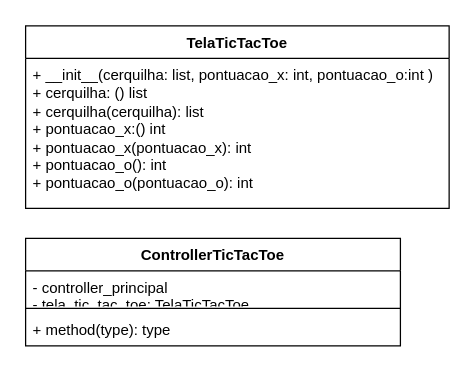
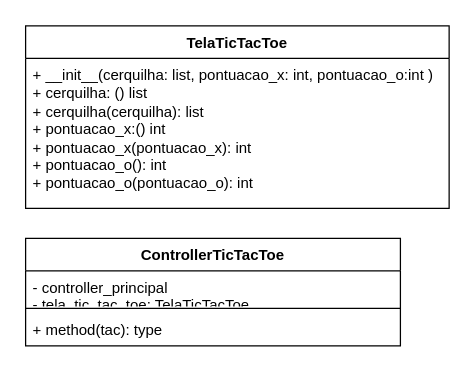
  <mxCell id="0" />
  <mxCell id="1" parent="0" />
  <mxCell id="2" value="TelaTicTacToe" style="swimlane;fontStyle=1;align=center;verticalAlign=top;childLayout=stackLayout;horizontal=1;startSize=26;horizontalStack=0;resizeParent=1;resizeParentMax=0;resizeLast=0;collapsible=1;marginBottom=0;whiteSpace=wrap;html=1;" parent="1" vertex="1"><mxGeometry x="20" y="20" width="339" height="146" as="geometry" /></mxCell>
  <mxCell id="3" value="+ __init__(cerquilha: list, pontuacao_x: int, pontuacao_o:int )&lt;br&gt;+ cerquilha: () list&lt;br&gt;+ cerquilha(cerquilha): list&lt;br&gt;+ pontuacao_x:() int&lt;br&gt;+ pontuacao_x(pontuacao_x): int&lt;br&gt;+ pontuacao_o(): int&lt;br&gt;+ pontuacao_o(pontuacao_o): int" style="text;strokeColor=none;fillColor=none;align=left;verticalAlign=top;spacingLeft=4;spacingRight=4;overflow=hidden;rotatable=0;points=[[0,0.5],[1,0.5]];portConstraint=eastwest;whiteSpace=wrap;html=1;" parent="2" vertex="1"><mxGeometry y="26" width="339" height="120" as="geometry" /></mxCell>
  <mxCell id="4" value="ControllerTicTacToe" style="swimlane;fontStyle=1;align=center;verticalAlign=top;childLayout=stackLayout;horizontal=1;startSize=26;horizontalStack=0;resizeParent=1;resizeParentMax=0;resizeLast=0;collapsible=1;marginBottom=0;whiteSpace=wrap;html=1;" vertex="1" parent="1"><mxGeometry x="20" y="190" width="300" height="86" as="geometry" /></mxCell>
  <mxCell id="5" value="- controller_principal&lt;br&gt;- tela_tic_tac_toe: TelaTicTacToe" style="text;strokeColor=none;fillColor=none;align=left;verticalAlign=top;spacingLeft=4;spacingRight=4;overflow=hidden;rotatable=0;points=[[0,0.5],[1,0.5]];portConstraint=eastwest;whiteSpace=wrap;html=1;" vertex="1" parent="4"><mxGeometry y="26" width="300" height="26" as="geometry" /></mxCell>
  <mxCell id="6" value="" style="line;strokeWidth=1;fillColor=none;align=left;verticalAlign=middle;spacingTop=-1;spacingLeft=3;spacingRight=3;rotatable=0;labelPosition=right;points=[];portConstraint=eastwest;strokeColor=inherit;" vertex="1" parent="4"><mxGeometry y="52" width="300" height="8" as="geometry" /></mxCell>
- <mxCell id="7" value="+ method(type): type" style="text;strokeColor=none;fillColor=none;align=left;verticalAlign=top;spacingLeft=4;spacingRight=4;overflow=hidden;rotatable=0;points=[[0,0.5],[1,0.5]];portConstraint=eastwest;whiteSpace=wrap;html=1;" vertex="1" parent="4"><mxGeometry y="60" width="300" height="26" as="geometry" /></mxCell>
+ <mxCell id="7" value="+ method(tac): type" style="text;strokeColor=none;fillColor=none;align=left;verticalAlign=top;spacingLeft=4;spacingRight=4;overflow=hidden;rotatable=0;points=[[0,0.5],[1,0.5]];portConstraint=eastwest;whiteSpace=wrap;html=1;" vertex="1" parent="4"><mxGeometry y="60" width="300" height="26" as="geometry" /></mxCell>
